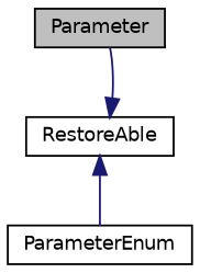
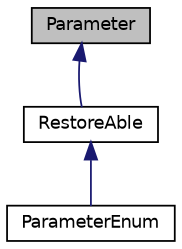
  digraph {
    node [color=black fillcolor=white fontname=Helvetica fontsize=10 shape=record style=filled]
    edge [color=midnightblue dir=back fontname=Helvetica fontsize=10 labelfontname=Helvetica labelfontsize=10 style=solid]
    n1 [fillcolor=grey75 fontcolor=black height=0.2 label=Parameter width=0.4]
    n2 [height=0.2 label=ParameterEnum width=0.4]
    n3 [height=0.2 label=RestoreAble width=0.4]
-   n3 -> n1
+   n1 -> n3
    n3 -> n2
  }
